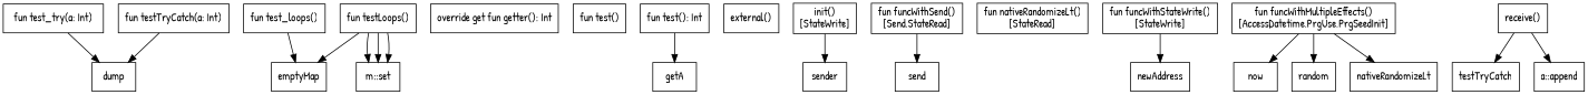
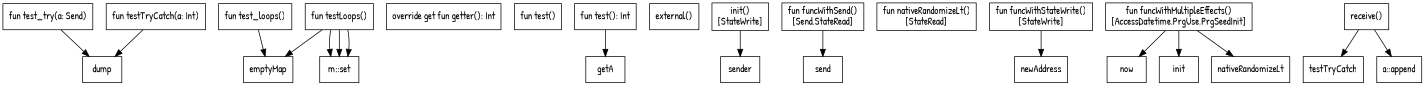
  digraph {
    fontname="Patrick Hand"
    node [fontname="Patrick Hand" shape=box]
    edge [fontname="Patrick Hand"]
-   n1 [label="fun test_try(a: Int)"]
+   n1 [label="fun test_try(a: Send)"]
    n2 [label=dump]
    n3 [label="fun test_loops()"]
    n4 [label=emptyMap]
    n5 [label="fun testTryCatch(a: Int)"]
    n6 [label="fun testLoops()"]
    n7 [label="m::set"]
    n8 [label="override get fun getter(): Int"]
    n9 [label="fun test()"]
    n10 [label="fun test(): Int"]
    n11 [label=getA]
    n12 [label="external()"]
    n13 [label="init()\n[StateWrite]"]
    n14 [label=sender]
    n15 [label="fun funcWithSend()\n[Send,StateRead]"]
    n16 [label=send]
    n17 [label="fun nativeRandomizeLt()\n[StateRead]"]
    n18 [label="fun funcWithStateWrite()\n[StateWrite]"]
    n19 [label=newAddress]
    n20 [label="fun funcWithMultipleEffects()\n[AccessDatetime,PrgUse,PrgSeedInit]"]
    n21 [label=now]
-   n22 [label=random]
+   n22 [label=init]
    n23 [label=nativeRandomizeLt]
    n24 [label="receive()"]
    n25 [label=testTryCatch]
    n26 [label="a::append"]
    n1 -> n2
    n3 -> n4
    n5 -> n2
    n6 -> n4
    n6 -> n7
    n6 -> n7
    n6 -> n7
    n10 -> n11
    n13 -> n14
    n15 -> n16
    n18 -> n19
    n20 -> n21
    n20 -> n22
    n20 -> n23
    n24 -> n25
    n24 -> n26
  }
